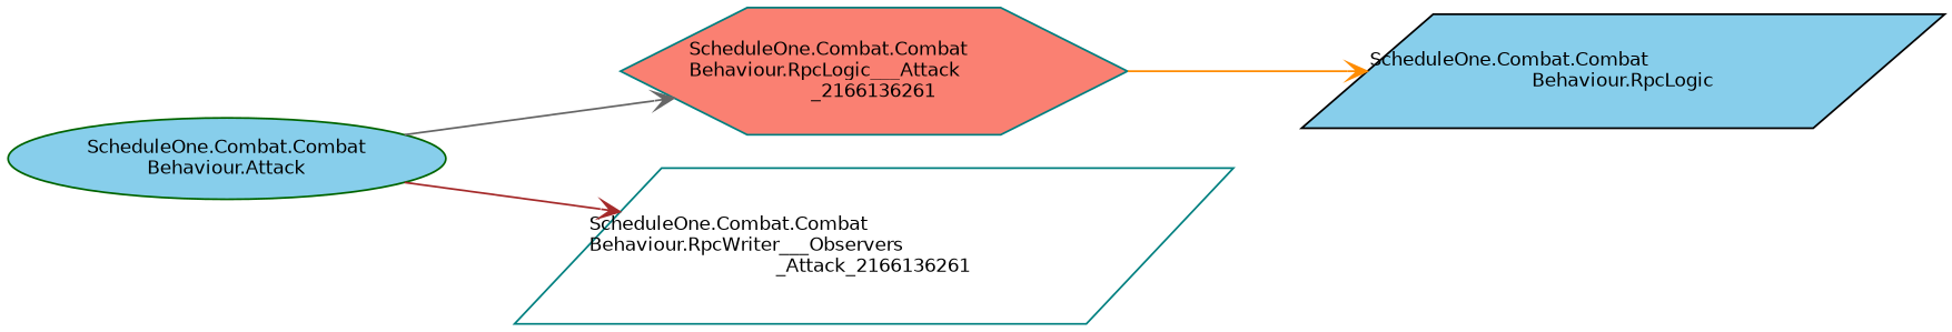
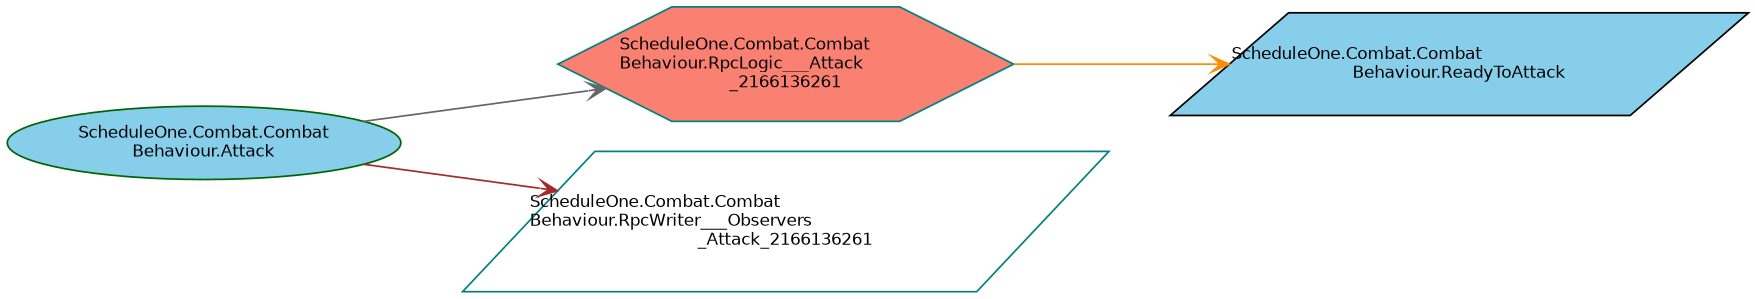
  digraph {
    rankdir=LR
    node [color=teal fillcolor=skyblue fontname=Helvetica fontsize=10 shape=parallelogram style=filled]
    edge [fontname=Helvetica fontsize=10 labelfontname=Helvetica labelfontsize=10 style=solid arrowhead=vee]
    n1 [color=darkgreen fontcolor=black height=0.2 label="ScheduleOne.Combat.Combat\lBehaviour.Attack" shape=ellipse width=0.4]
    n2 [fillcolor=salmon height=0.2 label="ScheduleOne.Combat.Combat\lBehaviour.RpcLogic___Attack\l_2166136261" shape=hexagon width=0.4]
    n3 [fillcolor=white height=0.2 label="ScheduleOne.Combat.Combat\lBehaviour.RpcWriter___Observers\l_Attack_2166136261" width=0.4]
-   n4 [color=black height=0.2 label="ScheduleOne.Combat.Combat\lBehaviour.RpcLogic" width=0.4]
+   n4 [color=black height=0.2 label="ScheduleOne.Combat.Combat\lBehaviour.ReadyToAttack" width=0.4]
    n1 -> n2 [color=gray40]
    n1 -> n3 [color=brown]
    n2 -> n4 [color=darkorange]
  }
